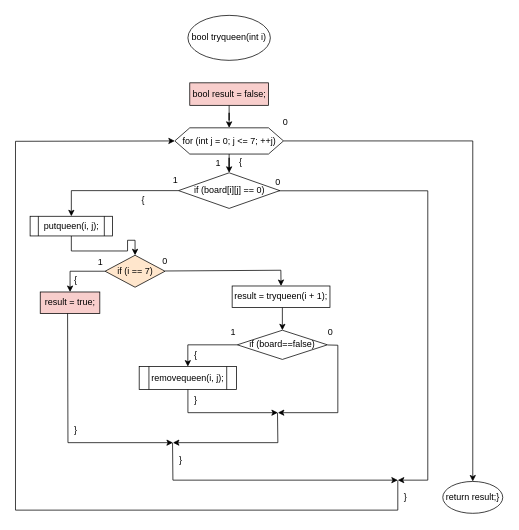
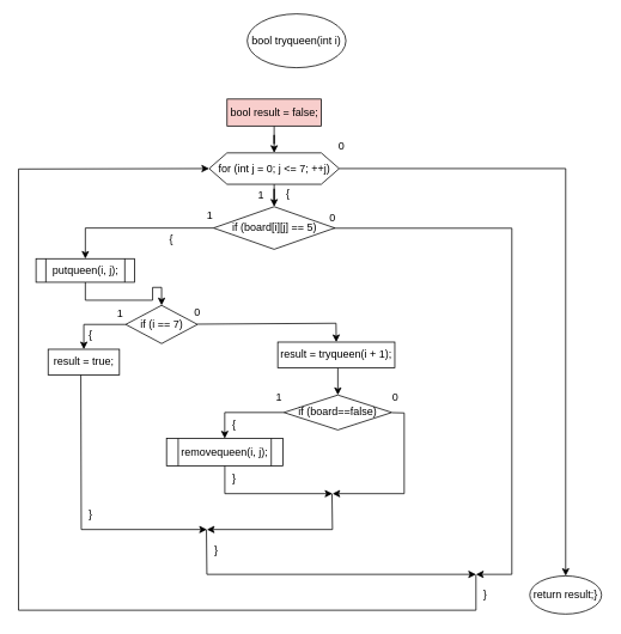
  <mxCell id="0" />
  <mxCell id="1" parent="0" />
- <mxCell id="2" value="bool tryqueen(int i)" style="ellipse;whiteSpace=wrap;html=1;" parent="1" vertex="1"><mxGeometry x="250" y="20" width="110" height="60" as="geometry" /></mxCell>
+ <mxCell id="2" value="bool tryqueen(int i)" style="ellipse;whiteSpace=wrap;html=1;" parent="1" vertex="1"><mxGeometry x="275" y="15" width="110" height="60" as="geometry" /></mxCell>
  <mxCell id="3" value="" style="edgeStyle=orthogonalEdgeStyle;rounded=0;orthogonalLoop=1;jettySize=auto;html=1;" parent="1" source="4" target="7" edge="1"><mxGeometry relative="1" as="geometry" /></mxCell>
  <mxCell id="4" value="bool result = false;" style="whiteSpace=wrap;html=1;fillColor=#f8cecc;" parent="1" vertex="1"><mxGeometry x="252.5" y="110" width="105" height="30" as="geometry" /></mxCell>
  <mxCell id="5" value="" style="edgeStyle=orthogonalEdgeStyle;rounded=0;orthogonalLoop=1;jettySize=auto;html=1;" parent="1" source="7" target="9" edge="1"><mxGeometry relative="1" as="geometry" /></mxCell>
  <mxCell id="6" value="" style="edgeStyle=orthogonalEdgeStyle;rounded=0;orthogonalLoop=1;jettySize=auto;html=1;" parent="1" source="7" target="43" edge="1"><mxGeometry relative="1" as="geometry" /></mxCell>
  <mxCell id="7" value="for (int j = 0; j &lt;= 7; ++j)" style="shape=hexagon;perimeter=hexagonPerimeter2;whiteSpace=wrap;html=1;fixedSize=1;" parent="1" vertex="1"><mxGeometry x="232.5" y="170" width="145" height="35" as="geometry" /></mxCell>
  <mxCell id="8" value="" style="edgeStyle=orthogonalEdgeStyle;rounded=0;orthogonalLoop=1;jettySize=auto;html=1;" parent="1" source="9" target="13" edge="1"><mxGeometry relative="1" as="geometry" /></mxCell>
- <mxCell id="9" value="if (board[i][j] == 0)" style="rhombus;whiteSpace=wrap;html=1;" parent="1" vertex="1"><mxGeometry x="237.5" y="230" width="135" height="47.5" as="geometry" /></mxCell>
+ <mxCell id="9" value="if (board[i][j] == 5)" style="rhombus;whiteSpace=wrap;html=1;" parent="1" vertex="1"><mxGeometry x="237.5" y="230" width="135" height="47.5" as="geometry" /></mxCell>
  <mxCell id="10" value="1" style="text;html=1;align=center;verticalAlign=middle;resizable=0;points=[];autosize=1;strokeColor=none;fillColor=none;" parent="1" vertex="1"><mxGeometry x="275" y="203" width="30" height="30" as="geometry" /></mxCell>
  <mxCell id="11" value="{" style="text;html=1;align=center;verticalAlign=middle;resizable=0;points=[];autosize=1;strokeColor=none;fillColor=none;" parent="1" vertex="1"><mxGeometry x="305" y="201" width="30" height="30" as="geometry" /></mxCell>
  <mxCell id="12" value="" style="edgeStyle=orthogonalEdgeStyle;rounded=0;orthogonalLoop=1;jettySize=auto;html=1;" parent="1" source="13" target="15" edge="1"><mxGeometry relative="1" as="geometry" /></mxCell>
  <mxCell id="13" value="putqueen(i, j);" style="shape=process;whiteSpace=wrap;html=1;backgroundOutline=1;" parent="1" vertex="1"><mxGeometry x="39.5" y="288" width="110" height="26.25" as="geometry" /></mxCell>
  <mxCell id="14" value="" style="edgeStyle=orthogonalEdgeStyle;rounded=0;orthogonalLoop=1;jettySize=auto;html=1;" parent="1" source="15" target="16" edge="1"><mxGeometry relative="1" as="geometry" /></mxCell>
- <mxCell id="15" value="if (i == 7)" style="rhombus;whiteSpace=wrap;html=1;fillColor=#ffe6cc;" parent="1" vertex="1"><mxGeometry x="139.5" y="340" width="80" height="42.63" as="geometry" /></mxCell>
- <mxCell id="16" value="result = true;" style="whiteSpace=wrap;html=1;fillColor=#f8cecc;" parent="1" vertex="1"><mxGeometry x="53" y="389" width="79.5" height="28.69" as="geometry" /></mxCell>
+ <mxCell id="15" value="if (i == 7)" style="rhombus;whiteSpace=wrap;html=1;" parent="1" vertex="1"><mxGeometry x="139.5" y="340" width="80" height="42.63" as="geometry" /></mxCell>
+ <mxCell id="16" value="result = true;" style="whiteSpace=wrap;html=1;" parent="1" vertex="1"><mxGeometry x="53" y="389" width="79.5" height="28.69" as="geometry" /></mxCell>
  <mxCell id="17" value="1" style="text;html=1;align=center;verticalAlign=middle;resizable=0;points=[];autosize=1;strokeColor=none;fillColor=none;" parent="1" vertex="1"><mxGeometry x="118" y="334" width="30" height="30" as="geometry" /></mxCell>
  <mxCell id="18" value="result = tryqueen(i + 1);" style="whiteSpace=wrap;html=1;" parent="1" vertex="1"><mxGeometry x="309" y="381" width="130.5" height="28.69" as="geometry" /></mxCell>
  <mxCell id="19" value="0" style="text;html=1;align=center;verticalAlign=middle;resizable=0;points=[];autosize=1;strokeColor=none;fillColor=none;" parent="1" vertex="1"><mxGeometry x="204" y="333" width="30" height="30" as="geometry" /></mxCell>
  <mxCell id="20" value="" style="edgeStyle=orthogonalEdgeStyle;rounded=0;orthogonalLoop=1;jettySize=auto;html=1;" parent="1" source="21" target="22" edge="1"><mxGeometry relative="1" as="geometry" /></mxCell>
  <mxCell id="21" value="if (board==false)" style="rhombus;whiteSpace=wrap;html=1;" parent="1" vertex="1"><mxGeometry x="315.88" y="440" width="120.25" height="38.96" as="geometry" /></mxCell>
  <mxCell id="22" value="removequeen(i, j);" style="shape=process;whiteSpace=wrap;html=1;backgroundOutline=1;" parent="1" vertex="1"><mxGeometry x="185" y="488.48" width="129.76" height="30.52" as="geometry" /></mxCell>
  <mxCell id="23" value="" style="endArrow=classic;html=1;rounded=0;entryX=0.5;entryY=0;entryDx=0;entryDy=0;" parent="1" target="21" edge="1"><mxGeometry width="50" height="50" relative="1" as="geometry"><mxPoint x="376" y="410" as="sourcePoint" /><mxPoint x="427.5" y="358" as="targetPoint" /></mxGeometry></mxCell>
  <mxCell id="24" value="" style="endArrow=classic;html=1;rounded=0;entryX=0.5;entryY=0;entryDx=0;entryDy=0;" parent="1" target="18" edge="1"><mxGeometry width="50" height="50" relative="1" as="geometry"><mxPoint x="219.5" y="361" as="sourcePoint" /><mxPoint x="269.5" y="311" as="targetPoint" /><Array as="points"><mxPoint x="374" y="360" /></Array></mxGeometry></mxCell>
  <mxCell id="25" value="" style="endArrow=classic;html=1;rounded=0;entryX=0;entryY=0.5;entryDx=0;entryDy=0;" parent="1" target="7" edge="1"><mxGeometry width="50" height="50" relative="1" as="geometry"><mxPoint x="530" y="640" as="sourcePoint" /><mxPoint x="580" y="590" as="targetPoint" /><Array as="points"><mxPoint x="530" y="680" /><mxPoint x="20" y="680" /><mxPoint x="20" y="188" /></Array></mxGeometry></mxCell>
  <mxCell id="26" value="" style="endArrow=classic;html=1;rounded=0;" parent="1" edge="1"><mxGeometry width="50" height="50" relative="1" as="geometry"><mxPoint x="229.5" y="590" as="sourcePoint" /><mxPoint x="530" y="640" as="targetPoint" /><Array as="points"><mxPoint x="230" y="640" /></Array></mxGeometry></mxCell>
  <mxCell id="27" value="" style="endArrow=classic;html=1;rounded=0;" parent="1" edge="1"><mxGeometry width="50" height="50" relative="1" as="geometry"><mxPoint x="371" y="254" as="sourcePoint" /><mxPoint x="530" y="640" as="targetPoint" /><Array as="points"><mxPoint x="570" y="254" /><mxPoint x="570" y="640" /></Array></mxGeometry></mxCell>
  <mxCell id="28" value="" style="endArrow=classic;html=1;rounded=0;" parent="1" edge="1"><mxGeometry width="50" height="50" relative="1" as="geometry"><mxPoint x="369.5" y="550" as="sourcePoint" /><mxPoint x="230" y="590" as="targetPoint" /><Array as="points"><mxPoint x="370" y="590" /></Array></mxGeometry></mxCell>
  <mxCell id="29" value="" style="endArrow=classic;html=1;rounded=0;" parent="1" edge="1"><mxGeometry width="50" height="50" relative="1" as="geometry"><mxPoint x="89.5" y="417.69" as="sourcePoint" /><mxPoint x="230" y="590" as="targetPoint" /><Array as="points"><mxPoint x="90" y="590" /></Array></mxGeometry></mxCell>
  <mxCell id="30" value="" style="endArrow=classic;html=1;rounded=0;" parent="1" edge="1"><mxGeometry width="50" height="50" relative="1" as="geometry"><mxPoint x="436.5" y="459.69" as="sourcePoint" /><mxPoint x="370" y="550" as="targetPoint" /><Array as="points"><mxPoint x="450" y="460" /><mxPoint x="450" y="550" /></Array></mxGeometry></mxCell>
  <mxCell id="31" value="" style="endArrow=classic;html=1;rounded=0;" parent="1" edge="1"><mxGeometry width="50" height="50" relative="1" as="geometry"><mxPoint x="250" y="519" as="sourcePoint" /><mxPoint x="370" y="550" as="targetPoint" /><Array as="points"><mxPoint x="250" y="550" /></Array></mxGeometry></mxCell>
  <mxCell id="32" value="0" style="text;html=1;align=center;verticalAlign=middle;resizable=0;points=[];autosize=1;strokeColor=none;fillColor=none;" parent="1" vertex="1"><mxGeometry x="425" y="428" width="30" height="30" as="geometry" /></mxCell>
  <mxCell id="33" value="1" style="text;html=1;align=center;verticalAlign=middle;resizable=0;points=[];autosize=1;strokeColor=none;fillColor=none;" parent="1" vertex="1"><mxGeometry x="295" y="428" width="30" height="30" as="geometry" /></mxCell>
  <mxCell id="34" value="1" style="text;html=1;align=center;verticalAlign=middle;resizable=0;points=[];autosize=1;strokeColor=none;fillColor=none;" parent="1" vertex="1"><mxGeometry x="218" y="225" width="30" height="30" as="geometry" /></mxCell>
  <mxCell id="35" value="0" style="text;html=1;align=center;verticalAlign=middle;resizable=0;points=[];autosize=1;strokeColor=none;fillColor=none;" parent="1" vertex="1"><mxGeometry x="355" y="228" width="30" height="30" as="geometry" /></mxCell>
  <mxCell id="36" value="}" style="text;html=1;align=center;verticalAlign=middle;resizable=0;points=[];autosize=1;strokeColor=none;fillColor=none;" parent="1" vertex="1"><mxGeometry x="525" y="648" width="30" height="30" as="geometry" /></mxCell>
  <mxCell id="37" value="{" style="text;html=1;align=center;verticalAlign=middle;resizable=0;points=[];autosize=1;strokeColor=none;fillColor=none;" parent="1" vertex="1"><mxGeometry x="175" y="252" width="30" height="30" as="geometry" /></mxCell>
  <mxCell id="38" value="}" style="text;html=1;align=center;verticalAlign=middle;resizable=0;points=[];autosize=1;strokeColor=none;fillColor=none;" parent="1" vertex="1"><mxGeometry x="225" y="598" width="30" height="30" as="geometry" /></mxCell>
  <mxCell id="39" value="{" style="text;html=1;align=center;verticalAlign=middle;resizable=0;points=[];autosize=1;strokeColor=none;fillColor=none;" parent="1" vertex="1"><mxGeometry x="85" y="358" width="30" height="30" as="geometry" /></mxCell>
  <mxCell id="40" value="}" style="text;html=1;align=center;verticalAlign=middle;resizable=0;points=[];autosize=1;strokeColor=none;fillColor=none;" parent="1" vertex="1"><mxGeometry x="85" y="558" width="30" height="30" as="geometry" /></mxCell>
  <mxCell id="41" value="{" style="text;html=1;align=center;verticalAlign=middle;resizable=0;points=[];autosize=1;strokeColor=none;fillColor=none;" parent="1" vertex="1"><mxGeometry x="245" y="458" width="30" height="30" as="geometry" /></mxCell>
  <mxCell id="42" value="}" style="text;html=1;align=center;verticalAlign=middle;resizable=0;points=[];autosize=1;strokeColor=none;fillColor=none;" parent="1" vertex="1"><mxGeometry x="245" y="518" width="30" height="30" as="geometry" /></mxCell>
  <mxCell id="43" value="return result;}" style="ellipse;whiteSpace=wrap;html=1;" parent="1" vertex="1"><mxGeometry x="590" y="641.75" width="80" height="42.5" as="geometry" /></mxCell>
  <mxCell id="44" value="0" style="text;html=1;align=center;verticalAlign=middle;resizable=0;points=[];autosize=1;strokeColor=none;fillColor=none;" parent="1" vertex="1"><mxGeometry x="365" y="148" width="30" height="30" as="geometry" /></mxCell>
